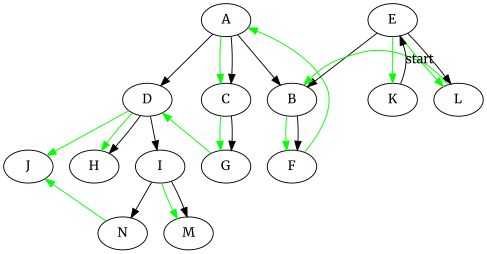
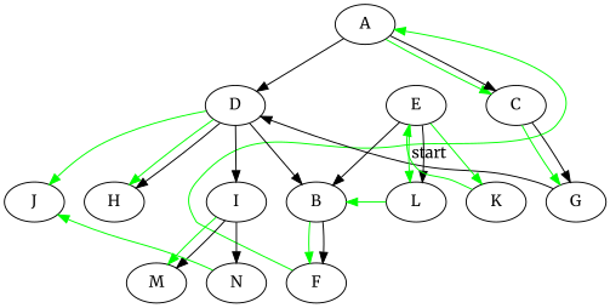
  digraph {
    fontname=Merriweather
    node [fontname=Merriweather]
    edge [color=green fontname=Merriweather]
    A
    C
    B
    F
    G
    D
    H
    E
    L
    I
    M
    K
    N
    J
    subgraph sub_1 {
      A
      C
      B
      F
      G
      D
      H
      E
      L
      I
      M
      K
      N
      J
    }
    A -> C [constraint=false]
    A -> C [color=""]
-   A -> B [color=""]
+   D -> B [color=""]
    A -> D [color=""]
    C -> G [constraint=false]
    C -> G [color=""]
    B -> F [constraint=false]
    B -> F [color=""]
    F -> A [constraint=false]
-   G -> D [constraint=false]
+   G -> D [color=black constraint=false]
    D -> H [constraint=false]
    D -> H [color=""]
    D -> I [color=""]
    D -> J
    E -> B [color=""]
    E -> L [constraint=false]
    E -> L [color=""]
    E -> K
    L -> B [constraint=false]
    I -> M [constraint=false]
    I -> M [color=""]
    I -> N [color=""]
-   K -> E [color=black constraint=false label=start]
+   K -> E [constraint=false label=start]
    N -> J [constraint=false]
  }
